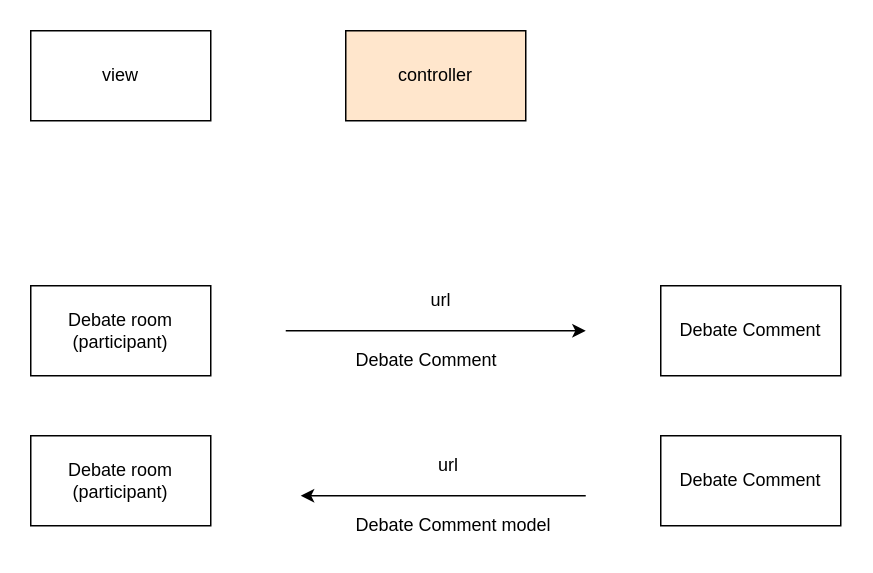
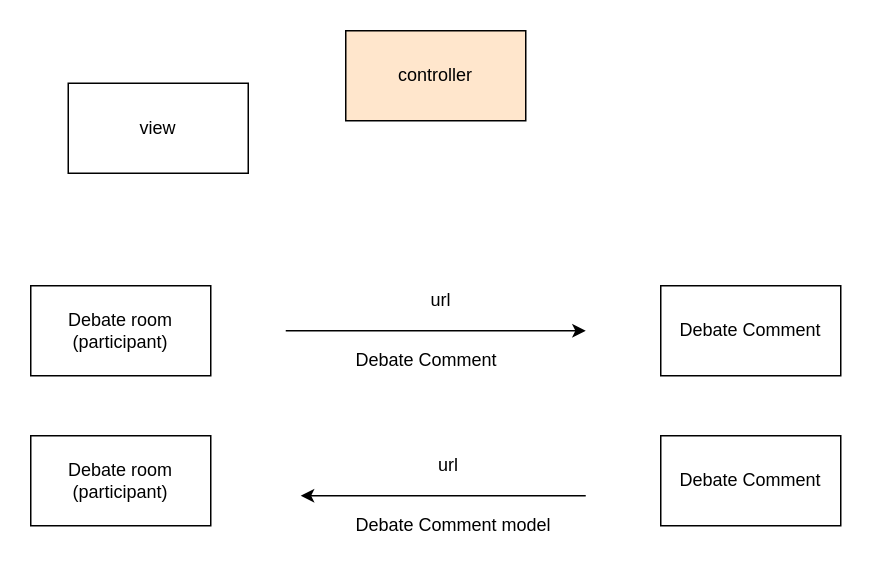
  <mxCell id="0" />
  <mxCell id="1" parent="0" />
- <mxCell id="2" value="view" style="rounded=0;whiteSpace=wrap;html=1;" vertex="1" parent="1"><mxGeometry x="20" y="20" width="120" height="60" as="geometry" /></mxCell>
+ <mxCell id="2" value="view" style="rounded=0;whiteSpace=wrap;html=1;" vertex="1" parent="1"><mxGeometry x="45" y="55" width="120" height="60" as="geometry" /></mxCell>
  <mxCell id="3" value="controller" style="rounded=0;whiteSpace=wrap;html=1;fillColor=#ffe6cc;" vertex="1" parent="1"><mxGeometry x="230" y="20" width="120" height="60" as="geometry" /></mxCell>
  <mxCell id="4" value="Debate room (participant)" style="rounded=0;whiteSpace=wrap;html=1;" vertex="1" parent="1"><mxGeometry x="20" y="190" width="120" height="60" as="geometry" /></mxCell>
  <mxCell id="5" value="Debate Comment" style="rounded=0;whiteSpace=wrap;html=1;" vertex="1" parent="1"><mxGeometry x="440" y="190" width="120" height="60" as="geometry" /></mxCell>
  <mxCell id="6" value="" style="endArrow=classic;html=1;" edge="1" parent="1"><mxGeometry width="50" height="50" relative="1" as="geometry"><mxPoint x="190" y="220" as="sourcePoint" /><mxPoint x="390" y="220" as="targetPoint" /></mxGeometry></mxCell>
  <mxCell id="7" value="Debate Comment" style="text;html=1;resizable=0;points=[];autosize=1;align=left;verticalAlign=top;spacingTop=-4;" vertex="1" parent="1"><mxGeometry x="235" y="230" width="110" height="20" as="geometry" /></mxCell>
  <mxCell id="8" value="Debate room (participant)" style="rounded=0;whiteSpace=wrap;html=1;" vertex="1" parent="1"><mxGeometry x="20" y="290" width="120" height="60" as="geometry" /></mxCell>
  <mxCell id="9" value="Debate Comment" style="rounded=0;whiteSpace=wrap;html=1;" vertex="1" parent="1"><mxGeometry x="440" y="290" width="120" height="60" as="geometry" /></mxCell>
  <mxCell id="10" value="" style="endArrow=classic;html=1;" edge="1" parent="1"><mxGeometry width="50" height="50" relative="1" as="geometry"><mxPoint x="390" y="330" as="sourcePoint" /><mxPoint x="200" y="330" as="targetPoint" /></mxGeometry></mxCell>
  <mxCell id="11" value="Debate Comment model" style="text;html=1;resizable=0;points=[];autosize=1;align=left;verticalAlign=top;spacingTop=-4;" vertex="1" parent="1"><mxGeometry x="235" y="340" width="140" height="20" as="geometry" /></mxCell>
  <mxCell id="12" value="url" style="text;html=1;resizable=0;points=[];autosize=1;align=left;verticalAlign=top;spacingTop=-4;" vertex="1" parent="1"><mxGeometry x="285" y="190" width="30" height="20" as="geometry" /></mxCell>
  <mxCell id="13" value="url" style="text;html=1;resizable=0;points=[];autosize=1;align=left;verticalAlign=top;spacingTop=-4;" vertex="1" parent="1"><mxGeometry x="290" y="300" width="30" height="20" as="geometry" /></mxCell>
